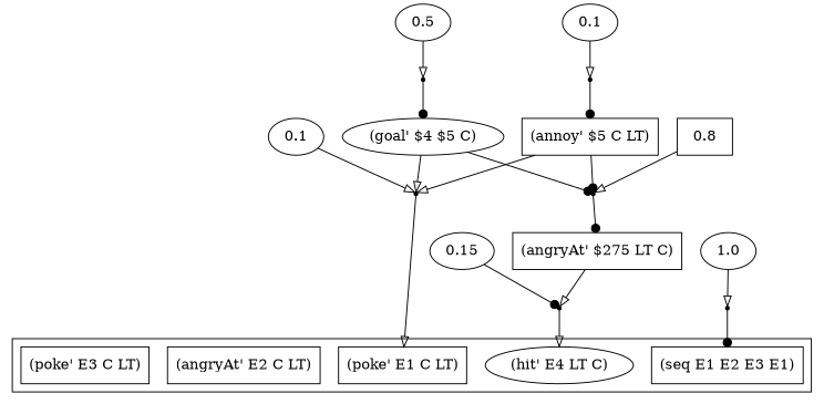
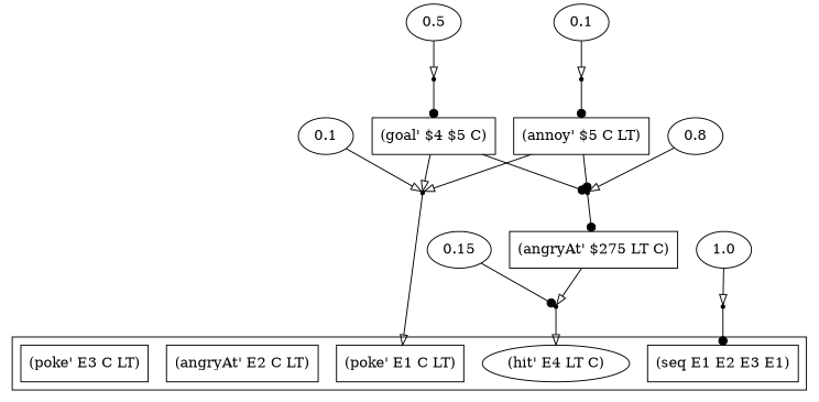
  digraph {
    rankdir=TB
    node [shape=box]
    edge [arrowhead=onormal]
    n1 [label="(poke' E1 C LT)"]
    n2 [label="(hit' E4 LT C)" shape=ellipse]
    n3 [label="(seq E1 E2 E3 E1)"]
    n4 [label="(angryAt' E2 C LT)"]
    n5 [label="(poke' E3 C LT)"]
    n6 [label=0.1 shape=""]
    r0 [shape=point]
    n8 [label=0.5 shape=""]
    r1 [shape=point]
-   n10 [label="(goal' $4 $5 C)" shape=ellipse]
+   n10 [label="(goal' $4 $5 C)"]
    n11 [label=0.1 shape=""]
    r2 [shape=point]
    n13 [label="(annoy' $5 C LT)"]
    n14 [label=0.15 shape=""]
    r3 [shape=point]
-   n16 [label=0.8]
+   n16 [label=0.8 shape=""]
    r4 [shape=point]
    n18 [label="(angryAt' $275 LT C)"]
    n19 [label=1.0 shape=""]
    r5 [shape=point]
    subgraph cluster_1 {
      n1
      n2
      n3
      n4
      n5
    }
    n6 -> r0
    r0 -> n1
    n8 -> r1
    r1 -> n10 [arrowhead=dot]
    n10 -> r0
    n10 -> r4 [arrowhead=dot]
    n11 -> r2
    r2 -> n13 [arrowhead=dot]
    n13 -> r0
    n13 -> r4 [arrowhead=dot]
    n14 -> r3 [arrowhead=dot]
    r3 -> n2
    n16 -> r4
    r4 -> n18 [arrowhead=dot]
    n18 -> r3
    n19 -> r5
    r5 -> n3 [arrowhead=dot]
  }
